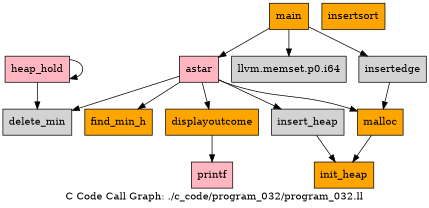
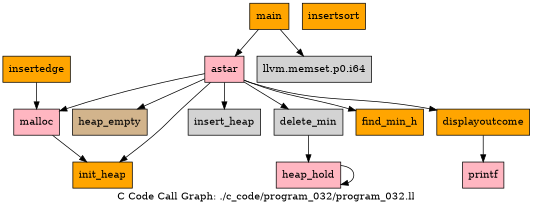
  digraph {
    label="C Code Call Graph: ./c_code/program_032/program_032.ll"
    node [fillcolor=orange shape=record style=filled]
+   n1 [fillcolor=tan label="{heap_empty}"]
    n2 [fillcolor=lightpink label="{heap_hold}"]
    n3 [label="{init_heap}"]
-   n4 [label="{malloc}"]
+   n4 [fillcolor=lightpink label="{malloc}"]
    n5 [fillcolor=lightgrey label="{insert_heap}"]
    n6 [fillcolor=lightgrey label="{delete_min}"]
    n7 [label="{insertsort}"]
-   n8 [fillcolor=lightgrey label="{insertedge}"]
+   n8 [label="{insertedge}"]
    n9 [label="{find_min_h}"]
    n10 [label="{displayoutcome}"]
    n11 [fillcolor=lightpink label="{printf}"]
    n12 [fillcolor=lightpink label="{astar}"]
    n13 [label="{main}"]
    n14 [fillcolor=lightgrey label="{llvm.memset.p0.i64}"]
    n2 -> n2
    n4 -> n3
-   n2 -> n6
+   n6 -> n2
    n8 -> n4
    n10 -> n11
-   n5 -> n3
+   n12 -> n1
+   n12 -> n3
    n12 -> n4
    n12 -> n5
    n12 -> n6
    n12 -> n9
    n12 -> n10
-   n13 -> n8
    n13 -> n12
    n13 -> n14
  }
